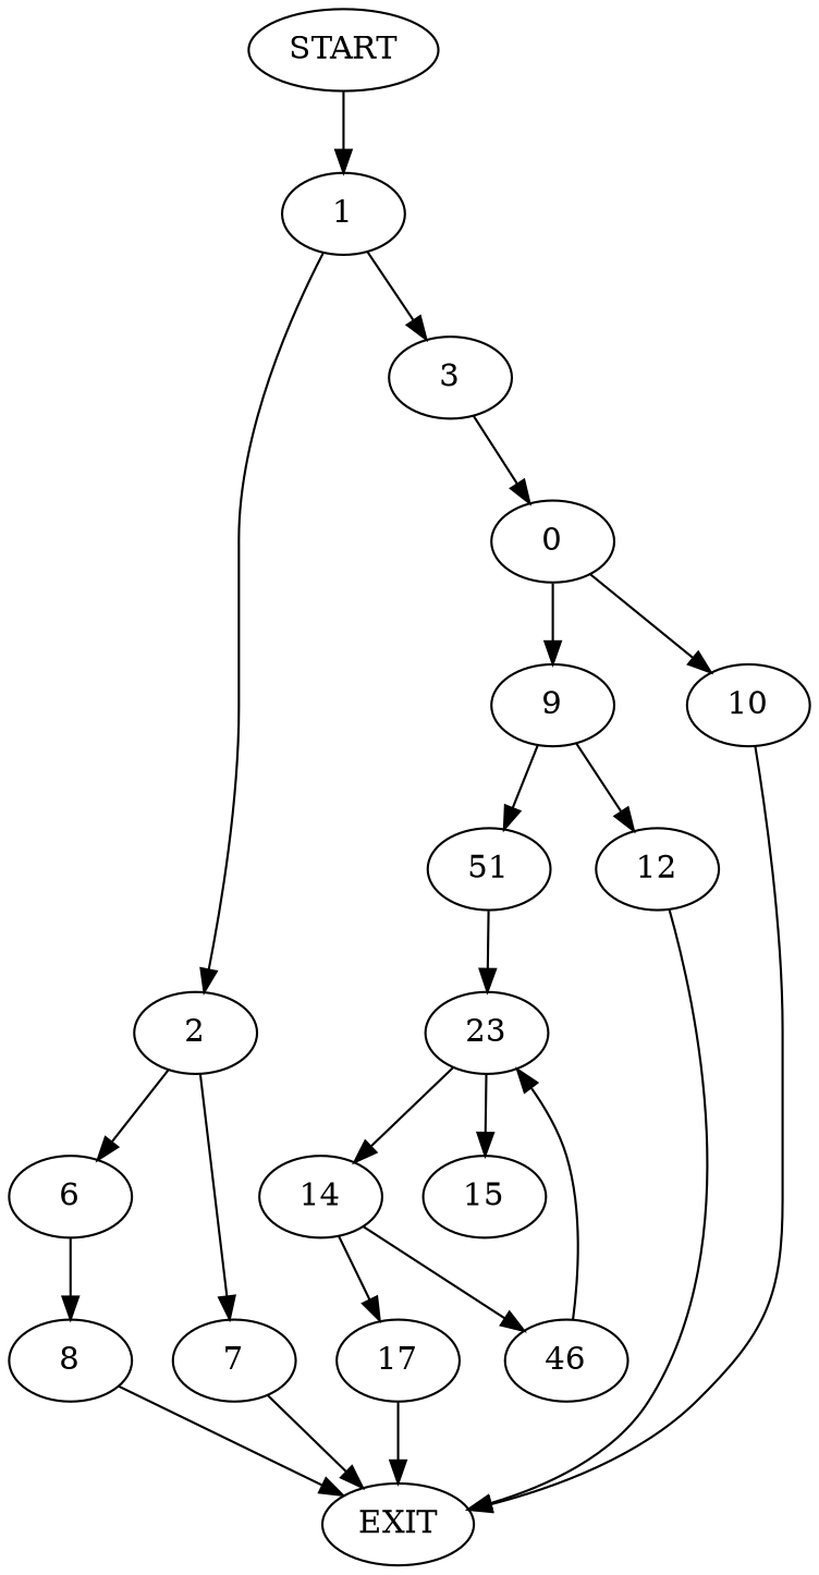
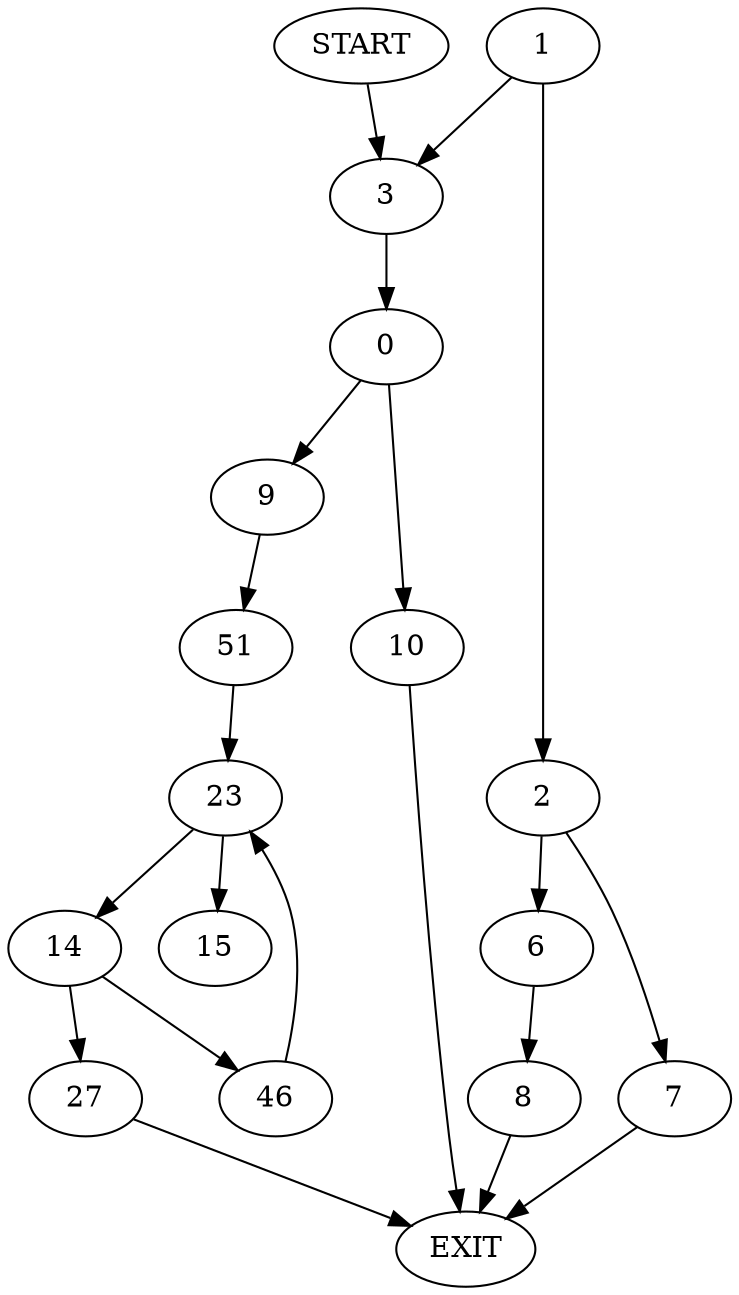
  digraph {
    n1 [label=START]
    1
    2
    3
    n5 [label=EXIT]
    6
    7
    n8 [label=0]
    8
    9
    10
    n12 [label=51]
-   12
    n14 [label=23]
    14
    15
    n17 [label=46]
-   17
-   n1 -> 1
+   17 [label=27]
+   n1 -> 3
    1 -> 2
    1 -> 3
    2 -> 6
    2 -> 7
    3 -> n8
    6 -> 8
    7 -> n5
    n8 -> 9
    n8 -> 10
    8 -> n5
    9 -> n12
-   9 -> 12
    10 -> n5
    n12 -> n14
-   12 -> n5
    n14 -> 14
    n14 -> 15
    14 -> n17
    14 -> 17
    n17 -> n14
    17 -> n5
  }
